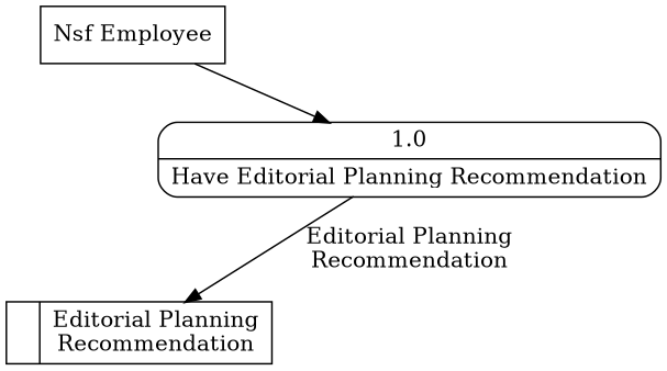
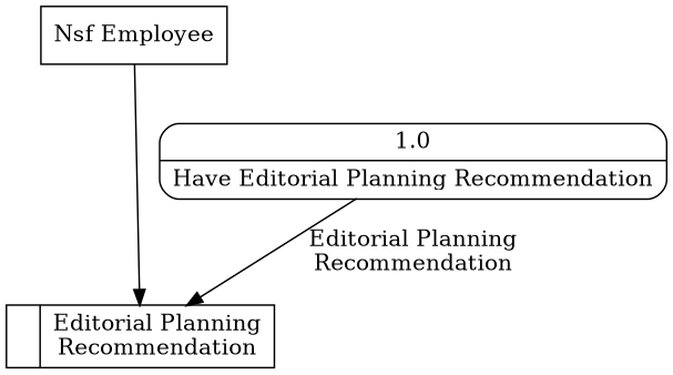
  digraph {
    n1 [label="<f0>  |<f1> Editorial Planning\nRecommendation " shape=record]
    n2 [label="Nsf Employee" shape=box]
    n3 [label="{<f0> 1.0|<f1> Have Editorial Planning Recommendation }" shape=Mrecord]
-   n2 -> n3
+   n2 -> n1
    n3 -> n1 [label="Editorial Planning\nRecommendation"]
  }
